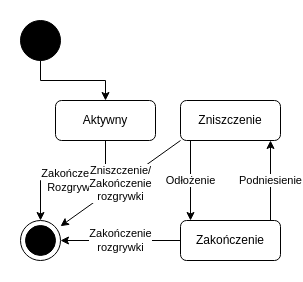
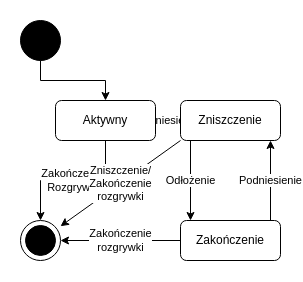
  <mxCell id="0" />
  <mxCell id="1" parent="0" />
  <mxCell id="2" style="edgeStyle=orthogonalEdgeStyle;rounded=0;orthogonalLoop=1;jettySize=auto;html=1;" edge="1" parent="1" source="3" target="6"><mxGeometry relative="1" as="geometry" /></mxCell>
  <mxCell id="3" value="" style="shape=ellipse;html=1;fillColor=#000000;fontSize=18;fontColor=#ffffff;" vertex="1" parent="1"><mxGeometry x="20" y="20" width="40" height="40" as="geometry" /></mxCell>
+ <mxCell id="4" value="Podniesienie" style="edgeStyle=orthogonalEdgeStyle;rounded=0;orthogonalLoop=1;jettySize=auto;html=1;" edge="1" parent="1" source="6" target="9"><mxGeometry relative="1" as="geometry" /></mxCell>
  <mxCell id="5" value="Zakończenie&lt;br&gt;Rozgrywki" style="edgeStyle=orthogonalEdgeStyle;rounded=0;orthogonalLoop=1;jettySize=auto;html=1;" edge="1" parent="1" source="6" target="13"><mxGeometry relative="1" as="geometry" /></mxCell>
  <mxCell id="6" value="Aktywny" style="shape=rect;rounded=1;html=1;whiteSpace=wrap;align=center;" vertex="1" parent="1"><mxGeometry x="55" y="100" width="100" height="40" as="geometry" /></mxCell>
  <mxCell id="7" value="Odłożenie" style="edgeStyle=orthogonalEdgeStyle;rounded=0;orthogonalLoop=1;jettySize=auto;html=1;" edge="1" parent="1" source="9" target="12"><mxGeometry relative="1" as="geometry"><Array as="points"><mxPoint x="190" y="180" /><mxPoint x="190" y="180" /></Array></mxGeometry></mxCell>
  <mxCell id="8" value="Zniszczenie/&lt;br&gt;Zakończenie&lt;br&gt;rozgrywki" style="rounded=0;orthogonalLoop=1;jettySize=auto;html=1;exitX=0;exitY=1;exitDx=0;exitDy=0;" edge="1" parent="1" source="9" target="13"><mxGeometry relative="1" as="geometry" /></mxCell>
  <mxCell id="9" value="Zniszczenie" style="shape=rect;rounded=1;html=1;whiteSpace=wrap;align=center;" vertex="1" parent="1"><mxGeometry x="180" y="100" width="100" height="40" as="geometry" /></mxCell>
  <mxCell id="10" value="Podniesienie" style="edgeStyle=orthogonalEdgeStyle;rounded=0;orthogonalLoop=1;jettySize=auto;html=1;" edge="1" parent="1" source="12" target="9"><mxGeometry relative="1" as="geometry"><Array as="points"><mxPoint x="270" y="180" /><mxPoint x="270" y="180" /></Array></mxGeometry></mxCell>
  <mxCell id="11" value="Zakończenie&lt;br&gt;rozgrywki" style="edgeStyle=orthogonalEdgeStyle;rounded=0;orthogonalLoop=1;jettySize=auto;html=1;" edge="1" parent="1" source="12" target="13"><mxGeometry relative="1" as="geometry" /></mxCell>
  <mxCell id="12" value="Zakończenie" style="shape=rect;rounded=1;html=1;whiteSpace=wrap;align=center;" vertex="1" parent="1"><mxGeometry x="180" y="220" width="100" height="40" as="geometry" /></mxCell>
  <mxCell id="13" value="" style="shape=mxgraph.sysml.actFinal;html=1;verticalLabelPosition=bottom;labelBackgroundColor=#ffffff;verticalAlign=top;" vertex="1" parent="1"><mxGeometry x="20" y="220" width="40" height="40" as="geometry" /></mxCell>
